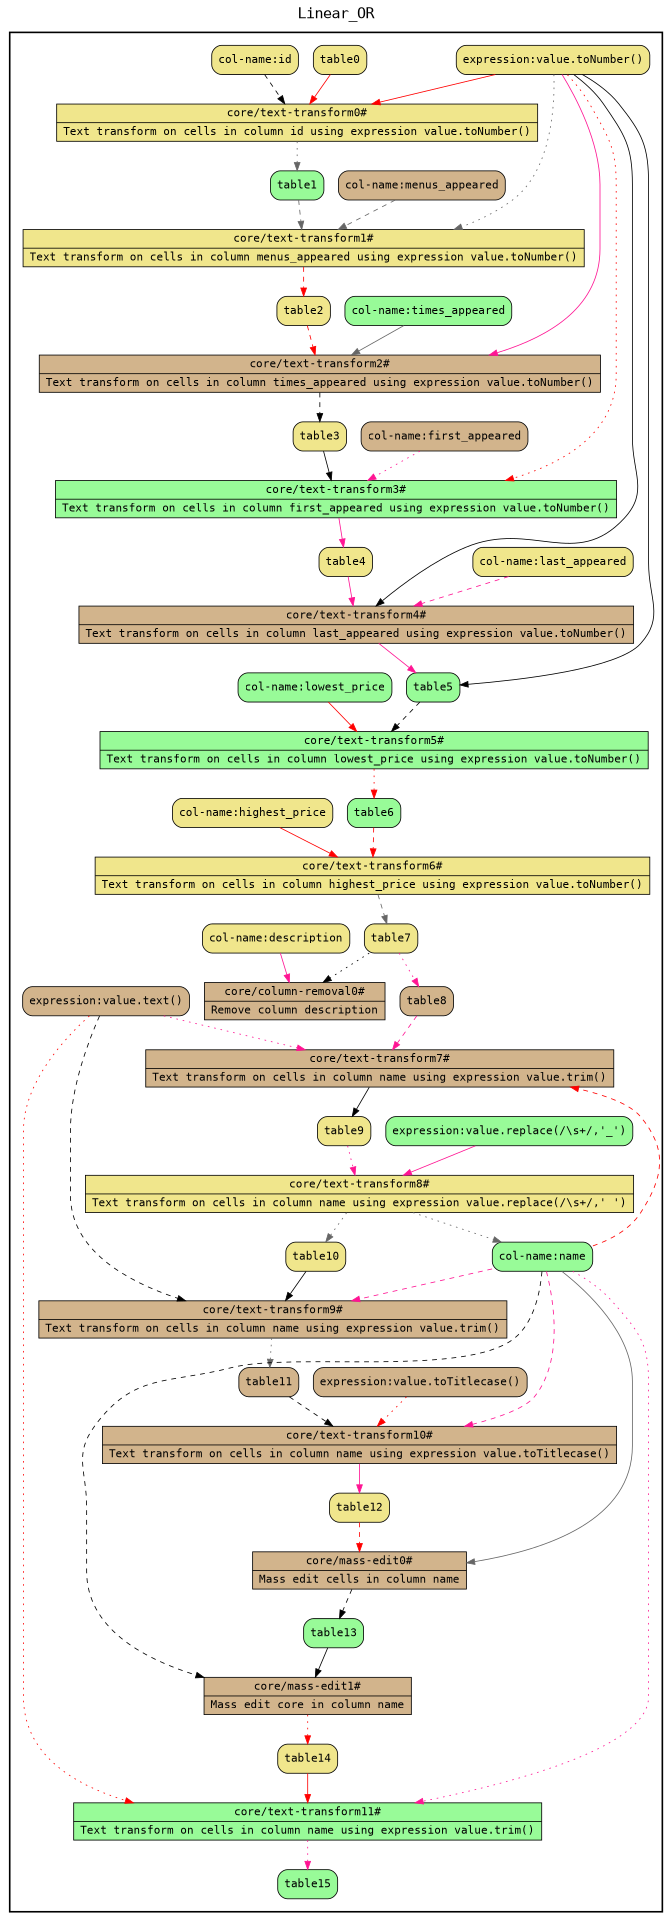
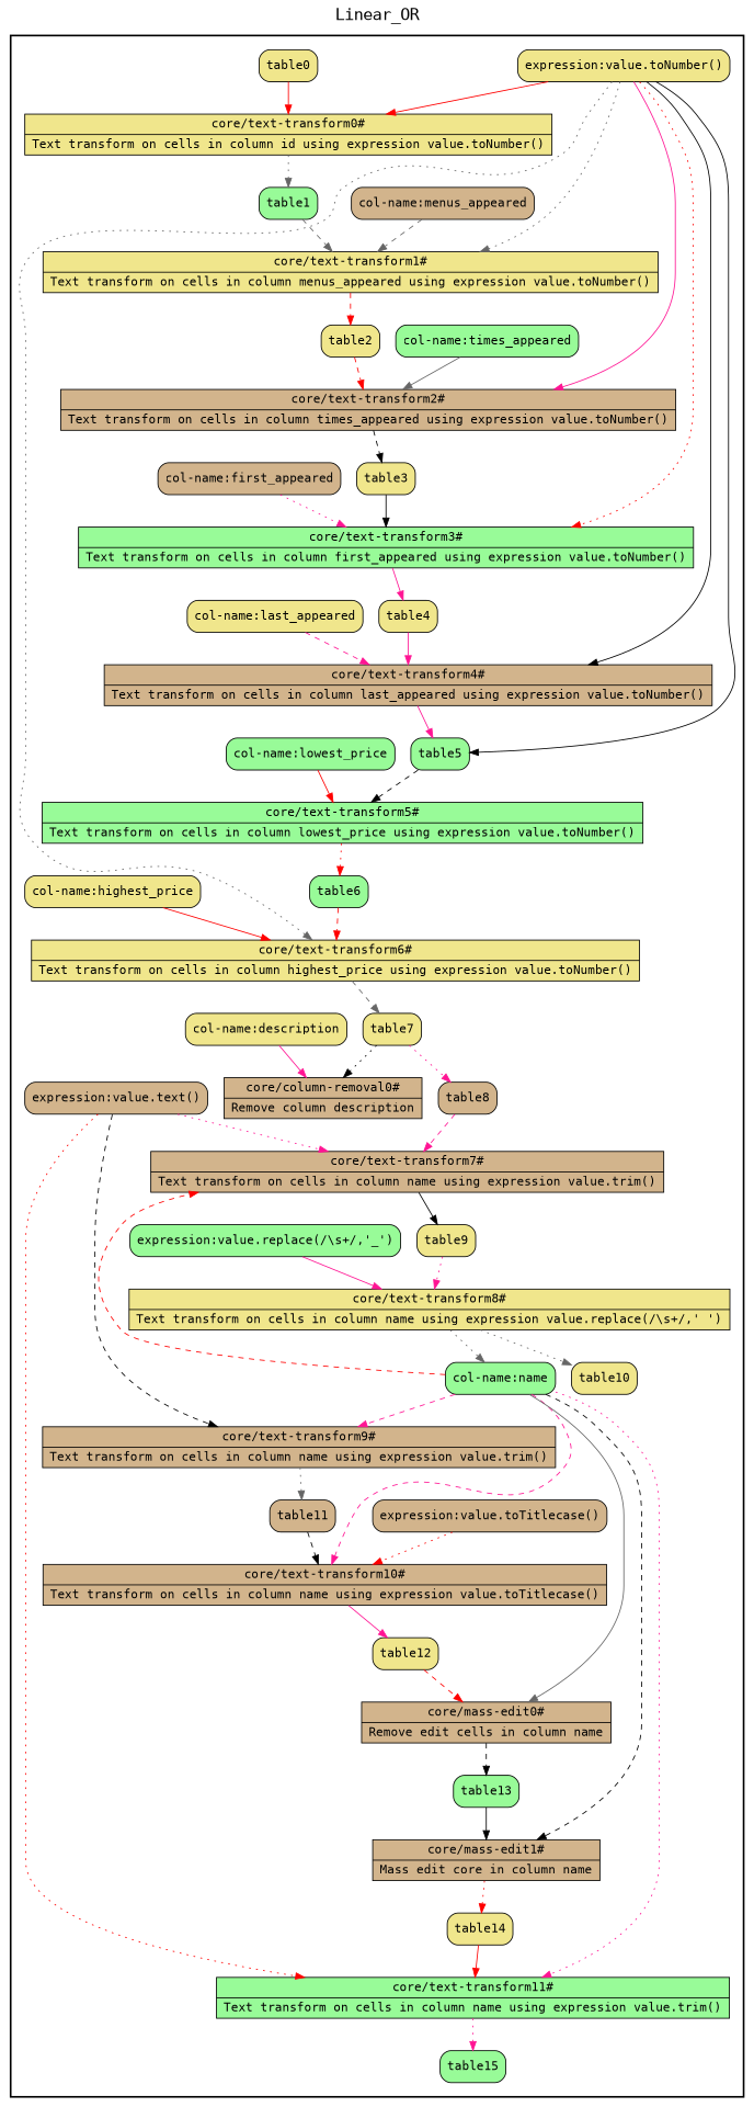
  digraph {
    fontname="DejaVu Sans Mono"
    fontsize=18
    label=Linear_OR
    labelloc=t
    rankdir=TB
    node [fillcolor=khaki fontname="DejaVu Sans Mono" peripheries=1 shape=box style="rounded,filled"]
    edge [color=deeppink fontname="DejaVu Sans Mono" style=solid]
    n1 [label="{<f0> core/text-transform0# |<f1> Text transform on cells in column id using expression value.toNumber()}" rankdir=LR shape=record style=filled]
    table1 [fillcolor=palegreen]
    n3 [label="{<f0> core/text-transform1# |<f1> Text transform on cells in column menus_appeared using expression value.toNumber()}" rankdir=LR shape=record style=filled]
    table2
    n5 [fillcolor=tan label="{<f0> core/text-transform2# |<f1> Text transform on cells in column times_appeared using expression value.toNumber()}" rankdir=LR shape=record style=filled]
    table3
    n7 [fillcolor=palegreen label="{<f0> core/text-transform3# |<f1> Text transform on cells in column first_appeared using expression value.toNumber()}" rankdir=LR shape=record style=filled]
    table4
    n9 [fillcolor=tan label="{<f0> core/text-transform4# |<f1> Text transform on cells in column last_appeared using expression value.toNumber()}" rankdir=LR shape=record style=filled]
    table5 [fillcolor=palegreen]
    n11 [fillcolor=palegreen label="{<f0> core/text-transform5# |<f1> Text transform on cells in column lowest_price using expression value.toNumber()}" rankdir=LR shape=record style=filled]
    table6 [fillcolor=palegreen]
    n13 [label="{<f0> core/text-transform6# |<f1> Text transform on cells in column highest_price using expression value.toNumber()}" rankdir=LR shape=record style=filled]
    table7
    n15 [fillcolor=tan label="{<f0> core/column-removal0# |<f1> Remove column description}" rankdir=LR shape=record style=filled]
    table8 [fillcolor=tan]
    n17 [fillcolor=tan label="{<f0> core/text-transform7# |<f1> Text transform on cells in column name using expression value.trim()}" rankdir=LR shape=record style=filled]
    table9
    n19 [label="{<f0> core/text-transform8# |<f1> Text transform on cells in column name using expression value.replace(/\\s+/,' ')}" rankdir=LR shape=record style=filled]
    table10
    n21 [fillcolor=tan label="{<f0> core/text-transform9# |<f1> Text transform on cells in column name using expression value.trim()}" rankdir=LR shape=record style=filled]
    table11 [fillcolor=tan]
    n23 [fillcolor=tan label="{<f0> core/text-transform10# |<f1> Text transform on cells in column name using expression value.toTitlecase()}" rankdir=LR shape=record style=filled]
    table12
-   n25 [fillcolor=tan label="{<f0> core/mass-edit0# |<f1> Mass edit cells in column name}" rankdir=LR shape=record style=filled]
+   n25 [fillcolor=tan label="{<f0> core/mass-edit0# |<f1> Remove edit cells in column name}" rankdir=LR shape=record style=filled]
    table13 [fillcolor=palegreen]
    n27 [fillcolor=tan label="{<f0> core/mass-edit1# |<f1> Mass edit core in column name}" rankdir=LR shape=record style=filled]
    table14
    n29 [fillcolor=palegreen label="{<f0> core/text-transform11# |<f1> Text transform on cells in column name using expression value.trim()}" rankdir=LR shape=record style=filled]
    table15 [fillcolor=palegreen]
    table0
-   "col-name:id"
    "expression:value.toNumber()"
    "col-name:menus_appeared" [fillcolor=tan]
    "col-name:times_appeared" [fillcolor=palegreen]
    "col-name:first_appeared" [fillcolor=tan]
    "col-name:last_appeared"
    "col-name:lowest_price" [fillcolor=palegreen]
    "col-name:highest_price"
    "col-name:description"
    "col-name:name" [fillcolor=palegreen]
    n42 [fillcolor=tan label="expression:value.text()"]
    "expression:value.replace(/\\s+/,'_')" [fillcolor=palegreen]
    "expression:value.toTitlecase()" [fillcolor=tan]
    subgraph cluster_1 {
      color=black
      label=""
      penwidth=2
      subgraph cluster_2 {
        color=black
        label=""
        penwidth=0
        n1
        table1
        n3
        table2
        n5
        table3
        n7
        table4
        n9
        table5
        n11
        table6
        n13
        table7
        n15
        table8
        n17
        table9
        n19
        table10
        n21
        table11
        n23
        table12
        n25
        table13
        n27
        table14
        n29
        table15
        table0
-       "col-name:id"
        "expression:value.toNumber()"
        "col-name:menus_appeared"
        "col-name:times_appeared"
        "col-name:first_appeared"
        "col-name:last_appeared"
        "col-name:lowest_price"
        "col-name:highest_price"
        "col-name:description"
        "col-name:name"
        n42
        "expression:value.replace(/\\s+/,'_')"
        "expression:value.toTitlecase()"
      }
    }
    n1 -> table1 [color=gray40 style=dotted]
    table1 -> n3 [color=gray40 style=dashed]
    n3 -> table2 [color=red style=dashed]
    table2 -> n5 [color=red style=dashed]
    n5 -> table3 [color=black style=dashed]
    table3 -> n7 [color=black]
    n7 -> table4
    table4 -> n9
    n9 -> table5
    table5 -> n11 [color=black style=dashed]
    n11 -> table6 [color=red style=dotted]
    table6 -> n13 [color=red style=dashed]
    n13 -> table7 [color=gray40 style=dashed]
    table7 -> n15 [color=black style=dotted]
    table7 -> table8 [style=dotted]
    table8 -> n17 [style=dashed]
    n17 -> table9 [color=black]
    table9 -> n19 [style=dotted]
    n19 -> table10 [color=gray40 style=dotted]
    n19 -> "col-name:name" [color=gray40 style=dotted]
-   table10 -> n21 [color=black]
    n21 -> table11 [color=gray40 style=dotted]
    table11 -> n23 [color=black style=dashed]
    n23 -> table12
    table12 -> n25 [color=red style=dashed]
    n25 -> table13 [color=black style=dashed]
    table13 -> n27 [color=black]
    n27 -> table14 [color=red style=dotted]
    table14 -> n29 [color=red]
    n29 -> table15 [style=dotted]
    table0 -> n1 [color=red]
-   "col-name:id" -> n1 [color=black style=dashed]
    "expression:value.toNumber()" -> n1 [color=red]
    "expression:value.toNumber()" -> n3 [color=gray40 style=dotted]
    "expression:value.toNumber()" -> n5
    "expression:value.toNumber()" -> n7 [color=red style=dotted]
    "expression:value.toNumber()" -> n9 [color=black]
    "expression:value.toNumber()" -> table5 [color=black]
+   "expression:value.toNumber()" -> n13 [color=gray40 style=dotted]
    "col-name:menus_appeared" -> n3 [color=gray40 style=dashed]
    "col-name:times_appeared" -> n5 [color=gray40]
    "col-name:first_appeared" -> n7 [style=dotted]
    "col-name:last_appeared" -> n9 [style=dashed]
    "col-name:lowest_price" -> n11 [color=red]
    "col-name:highest_price" -> n13 [color=red]
    "col-name:description" -> n15
    "col-name:name" -> n17 [color=red style=dashed]
    "col-name:name" -> n21 [style=dashed]
    "col-name:name" -> n23 [style=dashed]
    "col-name:name" -> n25 [color=gray40]
    "col-name:name" -> n27 [color=black style=dashed]
    "col-name:name" -> n29 [style=dotted]
    n42 -> n17 [style=dotted]
    n42 -> n21 [color=black style=dashed]
    n42 -> n29 [color=red style=dotted]
    "expression:value.replace(/\\s+/,'_')" -> n19
    "expression:value.toTitlecase()" -> n23 [color=red style=dotted]
  }
